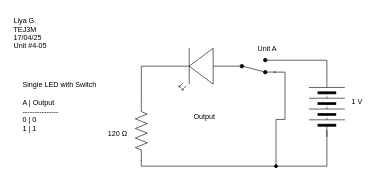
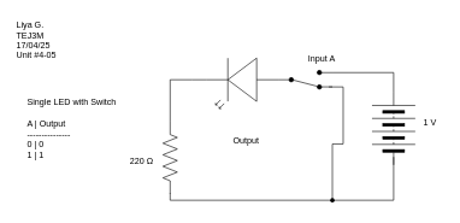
  <mxCell id="0" />
  <mxCell id="1" parent="0" />
  <mxCell id="2" style="edgeStyle=orthogonalEdgeStyle;html=1;entryX=1;entryY=0.12;entryDx=0;entryDy=0;endArrow=none;endFill=0;rounded=0;curved=0;" edge="1" parent="1" source="3" target="12"><mxGeometry relative="1" as="geometry"><Array as="points"><mxPoint x="545" y="100" /></Array></mxGeometry></mxCell>
  <mxCell id="3" value="" style="pointerEvents=1;verticalLabelPosition=bottom;shadow=0;dashed=0;align=center;html=1;verticalAlign=top;shape=mxgraph.electrical.miscellaneous.batteryStack;rotation=-90;" vertex="1" parent="1"><mxGeometry x="495" y="148" width="100" height="60" as="geometry" /></mxCell>
  <mxCell id="4" value="" style="verticalLabelPosition=bottom;shadow=0;dashed=0;align=center;html=1;verticalAlign=top;shape=mxgraph.electrical.opto_electronics.led_2;pointerEvents=1;rotation=-180;" vertex="1" parent="1"><mxGeometry x="285" y="80" width="100" height="70" as="geometry" /></mxCell>
  <mxCell id="5" value="" style="pointerEvents=1;verticalLabelPosition=bottom;shadow=0;dashed=0;align=center;html=1;verticalAlign=top;shape=mxgraph.electrical.resistors.resistor_2;rotation=90;" vertex="1" parent="1"><mxGeometry x="185" y="208" width="100" height="20" as="geometry" /></mxCell>
  <mxCell id="6" value="Liya G.&#10;TEJ3M&#10;17/04/25&#10;Unit #4-05" style="text;align=left;verticalAlign=middle;resizable=0;points=[];autosize=1;strokeColor=none;fillColor=none;" vertex="1" parent="1"><mxGeometry x="20" y="20" width="80" height="70" as="geometry" /></mxCell>
- <mxCell id="7" value="120&amp;nbsp;Ω" style="text;html=1;align=center;verticalAlign=middle;resizable=0;points=[];autosize=1;strokeColor=none;fillColor=none;" vertex="1" parent="1"><mxGeometry x="165" y="208" width="60" height="30" as="geometry" /></mxCell>
+ <mxCell id="7" value="220&amp;nbsp;Ω" style="text;html=1;align=center;verticalAlign=middle;resizable=0;points=[];autosize=1;strokeColor=none;fillColor=none;" vertex="1" parent="1"><mxGeometry x="165" y="208" width="60" height="30" as="geometry" /></mxCell>
  <mxCell id="8" value="1 V" style="text;html=1;align=center;verticalAlign=middle;resizable=0;points=[];autosize=1;strokeColor=none;fillColor=none;" vertex="1" parent="1"><mxGeometry x="575" y="155" width="40" height="30" as="geometry" /></mxCell>
  <mxCell id="9" value="Output" style="text;html=1;align=center;verticalAlign=middle;resizable=0;points=[];autosize=1;strokeColor=none;fillColor=none;" vertex="1" parent="1"><mxGeometry x="310" y="180" width="60" height="30" as="geometry" /></mxCell>
- <mxCell id="10" value="Unit A" style="text;html=1;align=center;verticalAlign=middle;resizable=0;points=[];autosize=1;strokeColor=none;fillColor=none;" vertex="1" parent="1"><mxGeometry x="415" y="67" width="60" height="30" as="geometry" /></mxCell>
+ <mxCell id="10" value="Input A" style="text;html=1;align=center;verticalAlign=middle;resizable=0;points=[];autosize=1;strokeColor=none;fillColor=none;" vertex="1" parent="1"><mxGeometry x="415" y="67" width="60" height="30" as="geometry" /></mxCell>
  <mxCell id="11" style="edgeStyle=orthogonalEdgeStyle;html=1;exitX=0.935;exitY=0.117;exitDx=0;exitDy=0;rounded=0;endArrow=none;endFill=0;exitPerimeter=0;" edge="1" parent="1" source="12"><mxGeometry relative="1" as="geometry"><mxPoint x="460" y="277" as="targetPoint" /><mxPoint x="460" y="116.88" as="sourcePoint" /><Array as="points"><mxPoint x="475" y="120" /><mxPoint x="475" y="199" /><mxPoint x="460" y="199" /></Array></mxGeometry></mxCell>
  <mxCell id="12" value="" style="html=1;shape=mxgraph.electrical.electro-mechanical.twoWaySwitch;aspect=fixed;elSwitchState=2;flipH=0;flipV=1;fillColor=#000000;" vertex="1" parent="1"><mxGeometry x="385" y="97" width="75" height="26" as="geometry" /></mxCell>
  <mxCell id="13" style="edgeStyle=orthogonalEdgeStyle;html=1;entryX=0;entryY=0.5;entryDx=0;entryDy=0;entryPerimeter=0;rounded=0;curved=0;endArrow=none;endFill=0;" edge="1" parent="1" target="5"><mxGeometry relative="1" as="geometry"><mxPoint x="285" y="110" as="sourcePoint" /><Array as="points"><mxPoint x="265" y="110" /><mxPoint x="235" y="110" /></Array></mxGeometry></mxCell>
  <mxCell id="14" style="edgeStyle=orthogonalEdgeStyle;html=1;rounded=0;endArrow=none;endFill=0;" edge="1" parent="1"><mxGeometry relative="1" as="geometry"><mxPoint x="545" y="217" as="sourcePoint" /><mxPoint x="235" y="267" as="targetPoint" /><Array as="points"><mxPoint x="545" y="277" /><mxPoint x="235" y="277" /><mxPoint x="235" y="267" /><mxPoint x="235" y="267" /></Array></mxGeometry></mxCell>
  <mxCell id="15" value="" style="shape=waypoint;sketch=0;size=6;pointerEvents=1;points=[];fillColor=none;resizable=0;rotatable=0;perimeter=centerPerimeter;snapToPoint=1;" vertex="1" parent="1"><mxGeometry x="450" y="267" width="20" height="20" as="geometry" /></mxCell>
  <mxCell id="16" value="&lt;div&gt;&lt;font&gt;&lt;span style=&quot;font-size: 12px;&quot;&gt;Single LED with Switch&lt;/span&gt;&lt;/font&gt;&lt;/div&gt;&lt;div&gt;&lt;font&gt;&lt;span style=&quot;font-size: 12px;&quot;&gt;&lt;br&gt;&lt;/span&gt;&lt;/font&gt;&lt;/div&gt;&lt;div&gt;&lt;font&gt;&lt;span style=&quot;font-size: 12px;&quot;&gt;A | Output&lt;/span&gt;&lt;/font&gt;&lt;/div&gt;&lt;div&gt;&lt;font&gt;&lt;span style=&quot;font-size: 12px;&quot;&gt;---------------&lt;/span&gt;&lt;/font&gt;&lt;/div&gt;&lt;div&gt;&lt;font&gt;&lt;span style=&quot;font-size: 12px;&quot;&gt;0 | 0&lt;/span&gt;&lt;/font&gt;&lt;/div&gt;&lt;div&gt;&lt;font&gt;&lt;span style=&quot;font-size: 12px;&quot;&gt;1 | 1&lt;/span&gt;&lt;/font&gt;&lt;/div&gt;" style="text;html=1;align=left;verticalAlign=middle;resizable=0;points=[];autosize=1;strokeColor=none;fillColor=none;" vertex="1" parent="1"><mxGeometry x="35" y="128" width="150" height="100" as="geometry" /></mxCell>
